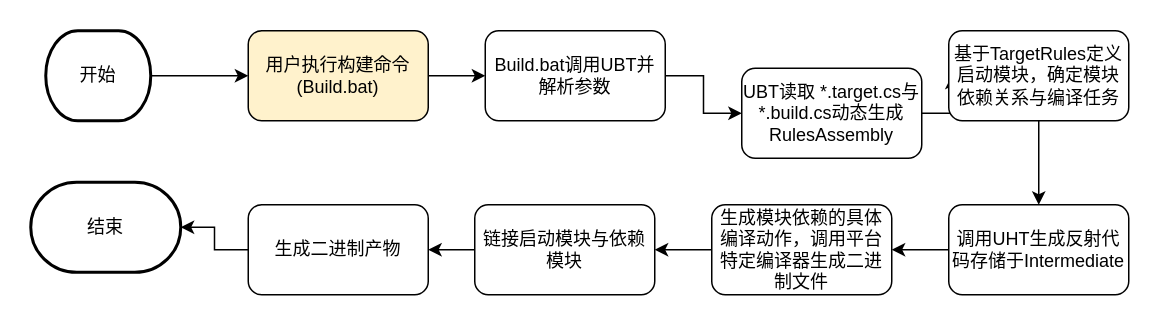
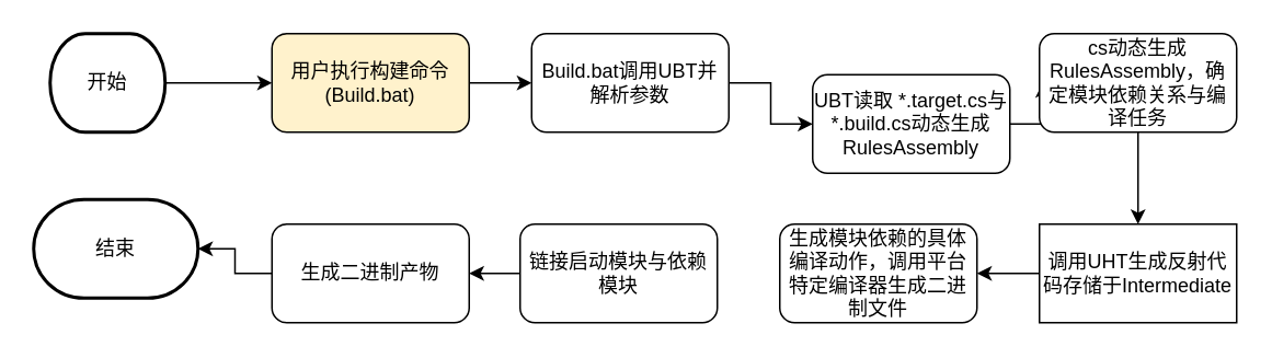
  <mxCell id="0" />
  <mxCell id="1" parent="0" />
  <mxCell id="2" value="" style="edgeStyle=orthogonalEdgeStyle;rounded=0;orthogonalLoop=1;jettySize=auto;html=1;" parent="1" source="3" target="5" edge="1"><mxGeometry relative="1" as="geometry" /></mxCell>
  <mxCell id="3" value="用户执行构建命令(Build.bat)" style="rounded=1;whiteSpace=wrap;html=1;fillColor=#fff2cc;" parent="1" vertex="1"><mxGeometry x="165" y="20" width="120" height="60" as="geometry" /></mxCell>
  <mxCell id="4" value="" style="edgeStyle=orthogonalEdgeStyle;rounded=0;orthogonalLoop=1;jettySize=auto;html=1;" parent="1" source="5" target="7" edge="1"><mxGeometry relative="1" as="geometry" /></mxCell>
  <mxCell id="5" value="Build.bat调用UBT并解析参数" style="whiteSpace=wrap;html=1;rounded=1;" parent="1" vertex="1"><mxGeometry x="323" y="20" width="120" height="60" as="geometry" /></mxCell>
  <mxCell id="6" value="" style="edgeStyle=orthogonalEdgeStyle;rounded=0;orthogonalLoop=1;jettySize=auto;html=1;" parent="1" source="7" target="9" edge="1"><mxGeometry relative="1" as="geometry" /></mxCell>
  <mxCell id="7" value="UBT读取 *.target.cs与*.build.cs动态生成RulesAssembly" style="whiteSpace=wrap;html=1;rounded=1;" parent="1" vertex="1"><mxGeometry x="494" y="45" width="120" height="60" as="geometry" /></mxCell>
  <mxCell id="8" value="" style="edgeStyle=orthogonalEdgeStyle;rounded=0;orthogonalLoop=1;jettySize=auto;html=1;" parent="1" source="9" target="11" edge="1"><mxGeometry relative="1" as="geometry" /></mxCell>
- <mxCell id="9" value="基于TargetRules定义启动模块，确定模块依赖关系与编译任务" style="whiteSpace=wrap;html=1;rounded=1;" parent="1" vertex="1"><mxGeometry x="632" y="20" width="120" height="60" as="geometry" /></mxCell>
+ <mxCell id="9" value="cs动态生成RulesAssembly，确定模块依赖关系与编译任务" style="whiteSpace=wrap;html=1;rounded=1;" parent="1" vertex="1"><mxGeometry x="632" y="20" width="120" height="60" as="geometry" /></mxCell>
  <mxCell id="10" value="" style="edgeStyle=orthogonalEdgeStyle;rounded=0;orthogonalLoop=1;jettySize=auto;html=1;" parent="1" source="11" target="13" edge="1"><mxGeometry relative="1" as="geometry" /></mxCell>
- <mxCell id="11" value="调用UHT生成反射代码存储于Intermediate" style="whiteSpace=wrap;html=1;rounded=1;" parent="1" vertex="1"><mxGeometry x="632" y="136" width="120" height="60" as="geometry" /></mxCell>
- <mxCell id="12" value="" style="edgeStyle=orthogonalEdgeStyle;rounded=0;orthogonalLoop=1;jettySize=auto;html=1;" parent="1" source="13" target="15" edge="1"><mxGeometry relative="1" as="geometry" /></mxCell>
+ <mxCell id="11" value="调用UHT生成反射代码存储于Intermediate" style="whiteSpace=wrap;html=1;rounded=0;" parent="1" vertex="1"><mxGeometry x="632" y="136" width="120" height="60" as="geometry" /></mxCell>
  <mxCell id="13" value="生成模块依赖的具体编译动作，调用平台特定编译器生成二进制文件" style="rounded=1;whiteSpace=wrap;html=1;" parent="1" vertex="1"><mxGeometry x="474" y="136" width="120" height="60" as="geometry" /></mxCell>
  <mxCell id="14" value="" style="edgeStyle=orthogonalEdgeStyle;rounded=0;orthogonalLoop=1;jettySize=auto;html=1;" parent="1" source="15" target="17" edge="1"><mxGeometry relative="1" as="geometry" /></mxCell>
  <mxCell id="15" value="链接启动模块与依赖模块" style="rounded=1;whiteSpace=wrap;html=1;" parent="1" vertex="1"><mxGeometry x="316" y="136" width="120" height="60" as="geometry" /></mxCell>
  <mxCell id="16" value="" style="edgeStyle=orthogonalEdgeStyle;rounded=0;orthogonalLoop=1;jettySize=auto;html=1;" parent="1" source="17" target="20" edge="1"><mxGeometry relative="1" as="geometry" /></mxCell>
  <mxCell id="17" value="生成二进制产物" style="whiteSpace=wrap;html=1;rounded=1;" parent="1" vertex="1"><mxGeometry x="165" y="136" width="120" height="60" as="geometry" /></mxCell>
  <mxCell id="18" value="" style="edgeStyle=orthogonalEdgeStyle;rounded=0;orthogonalLoop=1;jettySize=auto;html=1;" parent="1" source="19" target="3" edge="1"><mxGeometry relative="1" as="geometry" /></mxCell>
  <mxCell id="19" value="开始" style="strokeWidth=2;html=1;shape=mxgraph.flowchart.terminator;whiteSpace=wrap;" parent="1" vertex="1"><mxGeometry x="30" y="20" width="70" height="60" as="geometry" /></mxCell>
  <mxCell id="20" value="结束" style="strokeWidth=2;html=1;shape=mxgraph.flowchart.terminator;whiteSpace=wrap;" parent="1" vertex="1"><mxGeometry x="20" y="121" width="100" height="60" as="geometry" /></mxCell>
